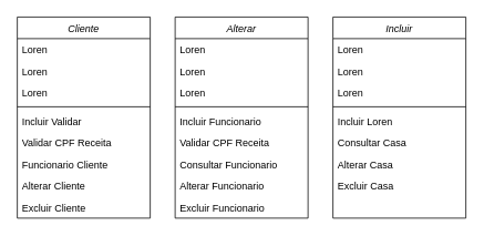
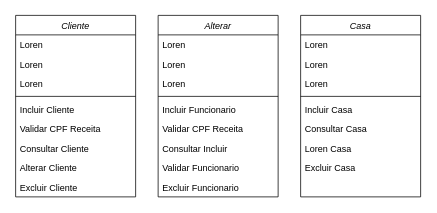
  <mxCell id="0" />
  <mxCell id="1" parent="0" />
  <mxCell id="2" value="Cliente" style="swimlane;fontStyle=2;align=center;verticalAlign=top;childLayout=stackLayout;horizontal=1;startSize=26;horizontalStack=0;resizeParent=1;resizeLast=0;collapsible=1;marginBottom=0;rounded=0;shadow=0;strokeWidth=1;" parent="1" vertex="1"><mxGeometry x="20" y="20" width="160" height="242" as="geometry"><mxRectangle x="230" y="140" width="160" height="26" as="alternateBounds" /></mxGeometry></mxCell>
  <mxCell id="3" value="Loren" style="text;align=left;verticalAlign=top;spacingLeft=4;spacingRight=4;overflow=hidden;rotatable=0;points=[[0,0.5],[1,0.5]];portConstraint=eastwest;" parent="2" vertex="1"><mxGeometry y="26" width="160" height="26" as="geometry" /></mxCell>
  <mxCell id="4" value="Loren" style="text;align=left;verticalAlign=top;spacingLeft=4;spacingRight=4;overflow=hidden;rotatable=0;points=[[0,0.5],[1,0.5]];portConstraint=eastwest;rounded=0;shadow=0;html=0;" parent="2" vertex="1"><mxGeometry y="52" width="160" height="26" as="geometry" /></mxCell>
  <mxCell id="5" value="Loren" style="text;align=left;verticalAlign=top;spacingLeft=4;spacingRight=4;overflow=hidden;rotatable=0;points=[[0,0.5],[1,0.5]];portConstraint=eastwest;rounded=0;shadow=0;html=0;" parent="2" vertex="1"><mxGeometry y="78" width="160" height="26" as="geometry" /></mxCell>
  <mxCell id="6" value="" style="line;html=1;strokeWidth=1;align=left;verticalAlign=middle;spacingTop=-1;spacingLeft=3;spacingRight=3;rotatable=0;labelPosition=right;points=[];portConstraint=eastwest;" parent="2" vertex="1"><mxGeometry y="104" width="160" height="8" as="geometry" /></mxCell>
- <mxCell id="7" value="Incluir Validar" style="text;align=left;verticalAlign=top;spacingLeft=4;spacingRight=4;overflow=hidden;rotatable=0;points=[[0,0.5],[1,0.5]];portConstraint=eastwest;" parent="2" vertex="1"><mxGeometry y="112" width="160" height="26" as="geometry" /></mxCell>
+ <mxCell id="7" value="Incluir Cliente" style="text;align=left;verticalAlign=top;spacingLeft=4;spacingRight=4;overflow=hidden;rotatable=0;points=[[0,0.5],[1,0.5]];portConstraint=eastwest;" parent="2" vertex="1"><mxGeometry y="112" width="160" height="26" as="geometry" /></mxCell>
  <mxCell id="8" value="Validar CPF Receita" style="text;align=left;verticalAlign=top;spacingLeft=4;spacingRight=4;overflow=hidden;rotatable=0;points=[[0,0.5],[1,0.5]];portConstraint=eastwest;" vertex="1" parent="2"><mxGeometry y="138" width="160" height="26" as="geometry" /></mxCell>
- <mxCell id="9" value="Funcionario Cliente" style="text;align=left;verticalAlign=top;spacingLeft=4;spacingRight=4;overflow=hidden;rotatable=0;points=[[0,0.5],[1,0.5]];portConstraint=eastwest;" vertex="1" parent="2"><mxGeometry y="164" width="160" height="26" as="geometry" /></mxCell>
+ <mxCell id="9" value="Consultar Cliente" style="text;align=left;verticalAlign=top;spacingLeft=4;spacingRight=4;overflow=hidden;rotatable=0;points=[[0,0.5],[1,0.5]];portConstraint=eastwest;" vertex="1" parent="2"><mxGeometry y="164" width="160" height="26" as="geometry" /></mxCell>
  <mxCell id="10" value="Alterar Cliente" style="text;align=left;verticalAlign=top;spacingLeft=4;spacingRight=4;overflow=hidden;rotatable=0;points=[[0,0.5],[1,0.5]];portConstraint=eastwest;" vertex="1" parent="2"><mxGeometry y="190" width="160" height="26" as="geometry" /></mxCell>
  <mxCell id="11" value="Excluir Cliente" style="text;align=left;verticalAlign=top;spacingLeft=4;spacingRight=4;overflow=hidden;rotatable=0;points=[[0,0.5],[1,0.5]];portConstraint=eastwest;" vertex="1" parent="2"><mxGeometry y="216" width="160" height="26" as="geometry" /></mxCell>
  <mxCell id="12" value="Alterar" style="swimlane;fontStyle=2;align=center;verticalAlign=top;childLayout=stackLayout;horizontal=1;startSize=26;horizontalStack=0;resizeParent=1;resizeLast=0;collapsible=1;marginBottom=0;rounded=0;shadow=0;strokeWidth=1;" vertex="1" parent="1"><mxGeometry x="210" y="20" width="160" height="242" as="geometry"><mxRectangle x="230" y="140" width="160" height="26" as="alternateBounds" /></mxGeometry></mxCell>
  <mxCell id="13" value="Loren" style="text;align=left;verticalAlign=top;spacingLeft=4;spacingRight=4;overflow=hidden;rotatable=0;points=[[0,0.5],[1,0.5]];portConstraint=eastwest;" vertex="1" parent="12"><mxGeometry y="26" width="160" height="26" as="geometry" /></mxCell>
  <mxCell id="14" value="Loren" style="text;align=left;verticalAlign=top;spacingLeft=4;spacingRight=4;overflow=hidden;rotatable=0;points=[[0,0.5],[1,0.5]];portConstraint=eastwest;rounded=0;shadow=0;html=0;" vertex="1" parent="12"><mxGeometry y="52" width="160" height="26" as="geometry" /></mxCell>
  <mxCell id="15" value="Loren" style="text;align=left;verticalAlign=top;spacingLeft=4;spacingRight=4;overflow=hidden;rotatable=0;points=[[0,0.5],[1,0.5]];portConstraint=eastwest;rounded=0;shadow=0;html=0;" vertex="1" parent="12"><mxGeometry y="78" width="160" height="26" as="geometry" /></mxCell>
  <mxCell id="16" value="" style="line;html=1;strokeWidth=1;align=left;verticalAlign=middle;spacingTop=-1;spacingLeft=3;spacingRight=3;rotatable=0;labelPosition=right;points=[];portConstraint=eastwest;" vertex="1" parent="12"><mxGeometry y="104" width="160" height="8" as="geometry" /></mxCell>
  <mxCell id="17" value="Incluir Funcionario" style="text;align=left;verticalAlign=top;spacingLeft=4;spacingRight=4;overflow=hidden;rotatable=0;points=[[0,0.5],[1,0.5]];portConstraint=eastwest;" vertex="1" parent="12"><mxGeometry y="112" width="160" height="26" as="geometry" /></mxCell>
  <mxCell id="18" value="Validar CPF Receita" style="text;align=left;verticalAlign=top;spacingLeft=4;spacingRight=4;overflow=hidden;rotatable=0;points=[[0,0.5],[1,0.5]];portConstraint=eastwest;" vertex="1" parent="12"><mxGeometry y="138" width="160" height="26" as="geometry" /></mxCell>
- <mxCell id="19" value="Consultar Funcionario" style="text;align=left;verticalAlign=top;spacingLeft=4;spacingRight=4;overflow=hidden;rotatable=0;points=[[0,0.5],[1,0.5]];portConstraint=eastwest;" vertex="1" parent="12"><mxGeometry y="164" width="160" height="26" as="geometry" /></mxCell>
- <mxCell id="20" value="Alterar Funcionario" style="text;align=left;verticalAlign=top;spacingLeft=4;spacingRight=4;overflow=hidden;rotatable=0;points=[[0,0.5],[1,0.5]];portConstraint=eastwest;" vertex="1" parent="12"><mxGeometry y="190" width="160" height="26" as="geometry" /></mxCell>
+ <mxCell id="19" value="Consultar Incluir" style="text;align=left;verticalAlign=top;spacingLeft=4;spacingRight=4;overflow=hidden;rotatable=0;points=[[0,0.5],[1,0.5]];portConstraint=eastwest;" vertex="1" parent="12"><mxGeometry y="164" width="160" height="26" as="geometry" /></mxCell>
+ <mxCell id="20" value="Validar Funcionario" style="text;align=left;verticalAlign=top;spacingLeft=4;spacingRight=4;overflow=hidden;rotatable=0;points=[[0,0.5],[1,0.5]];portConstraint=eastwest;" vertex="1" parent="12"><mxGeometry y="190" width="160" height="26" as="geometry" /></mxCell>
  <mxCell id="21" value="Excluir Funcionario" style="text;align=left;verticalAlign=top;spacingLeft=4;spacingRight=4;overflow=hidden;rotatable=0;points=[[0,0.5],[1,0.5]];portConstraint=eastwest;" vertex="1" parent="12"><mxGeometry y="216" width="160" height="26" as="geometry" /></mxCell>
- <mxCell id="22" value="Incluir" style="swimlane;fontStyle=2;align=center;verticalAlign=top;childLayout=stackLayout;horizontal=1;startSize=26;horizontalStack=0;resizeParent=1;resizeLast=0;collapsible=1;marginBottom=0;rounded=0;shadow=0;strokeWidth=1;" vertex="1" parent="1"><mxGeometry x="400" y="20" width="160" height="242" as="geometry"><mxRectangle x="230" y="140" width="160" height="26" as="alternateBounds" /></mxGeometry></mxCell>
+ <mxCell id="22" value="Casa" style="swimlane;fontStyle=2;align=center;verticalAlign=top;childLayout=stackLayout;horizontal=1;startSize=26;horizontalStack=0;resizeParent=1;resizeLast=0;collapsible=1;marginBottom=0;rounded=0;shadow=0;strokeWidth=1;" vertex="1" parent="1"><mxGeometry x="400" y="20" width="160" height="242" as="geometry"><mxRectangle x="230" y="140" width="160" height="26" as="alternateBounds" /></mxGeometry></mxCell>
  <mxCell id="23" value="Loren" style="text;align=left;verticalAlign=top;spacingLeft=4;spacingRight=4;overflow=hidden;rotatable=0;points=[[0,0.5],[1,0.5]];portConstraint=eastwest;" vertex="1" parent="22"><mxGeometry y="26" width="160" height="26" as="geometry" /></mxCell>
  <mxCell id="24" value="Loren" style="text;align=left;verticalAlign=top;spacingLeft=4;spacingRight=4;overflow=hidden;rotatable=0;points=[[0,0.5],[1,0.5]];portConstraint=eastwest;rounded=0;shadow=0;html=0;" vertex="1" parent="22"><mxGeometry y="52" width="160" height="26" as="geometry" /></mxCell>
  <mxCell id="25" value="Loren" style="text;align=left;verticalAlign=top;spacingLeft=4;spacingRight=4;overflow=hidden;rotatable=0;points=[[0,0.5],[1,0.5]];portConstraint=eastwest;rounded=0;shadow=0;html=0;" vertex="1" parent="22"><mxGeometry y="78" width="160" height="26" as="geometry" /></mxCell>
  <mxCell id="26" value="" style="line;html=1;strokeWidth=1;align=left;verticalAlign=middle;spacingTop=-1;spacingLeft=3;spacingRight=3;rotatable=0;labelPosition=right;points=[];portConstraint=eastwest;" vertex="1" parent="22"><mxGeometry y="104" width="160" height="8" as="geometry" /></mxCell>
- <mxCell id="27" value="Incluir Loren" style="text;align=left;verticalAlign=top;spacingLeft=4;spacingRight=4;overflow=hidden;rotatable=0;points=[[0,0.5],[1,0.5]];portConstraint=eastwest;" vertex="1" parent="22"><mxGeometry y="112" width="160" height="26" as="geometry" /></mxCell>
+ <mxCell id="27" value="Incluir Casa" style="text;align=left;verticalAlign=top;spacingLeft=4;spacingRight=4;overflow=hidden;rotatable=0;points=[[0,0.5],[1,0.5]];portConstraint=eastwest;" vertex="1" parent="22"><mxGeometry y="112" width="160" height="26" as="geometry" /></mxCell>
  <mxCell id="28" value="Consultar Casa" style="text;align=left;verticalAlign=top;spacingLeft=4;spacingRight=4;overflow=hidden;rotatable=0;points=[[0,0.5],[1,0.5]];portConstraint=eastwest;" vertex="1" parent="22"><mxGeometry y="138" width="160" height="26" as="geometry" /></mxCell>
- <mxCell id="29" value="Alterar Casa" style="text;align=left;verticalAlign=top;spacingLeft=4;spacingRight=4;overflow=hidden;rotatable=0;points=[[0,0.5],[1,0.5]];portConstraint=eastwest;" vertex="1" parent="22"><mxGeometry y="164" width="160" height="26" as="geometry" /></mxCell>
+ <mxCell id="29" value="Loren Casa" style="text;align=left;verticalAlign=top;spacingLeft=4;spacingRight=4;overflow=hidden;rotatable=0;points=[[0,0.5],[1,0.5]];portConstraint=eastwest;" vertex="1" parent="22"><mxGeometry y="164" width="160" height="26" as="geometry" /></mxCell>
  <mxCell id="30" value="Excluir Casa" style="text;align=left;verticalAlign=top;spacingLeft=4;spacingRight=4;overflow=hidden;rotatable=0;points=[[0,0.5],[1,0.5]];portConstraint=eastwest;" vertex="1" parent="22"><mxGeometry y="190" width="160" height="26" as="geometry" /></mxCell>
